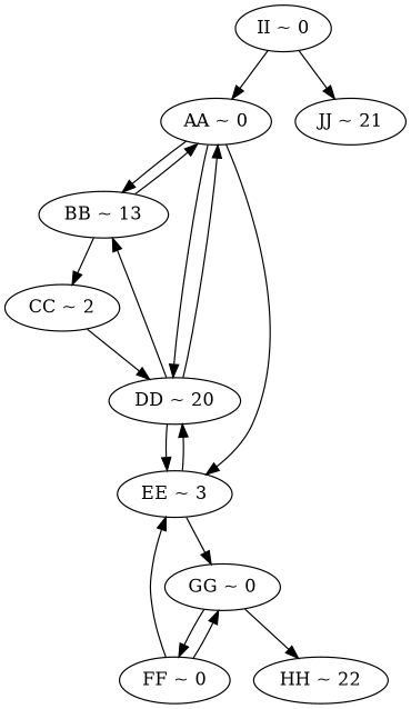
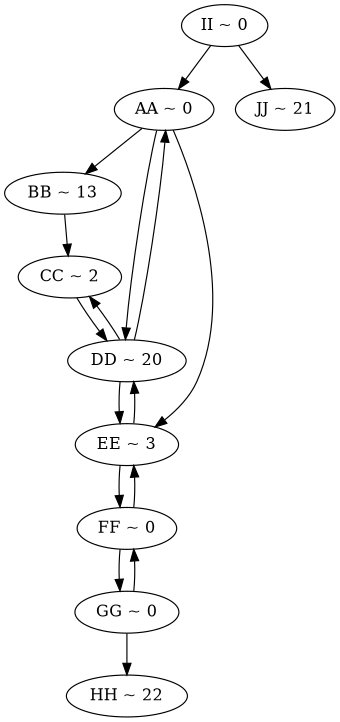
  digraph {
    n1 [label="AA ~ 0"]
    n2 [label="BB ~ 13"]
    n3 [label="DD ~ 20"]
    n4 [label="EE ~ 3"]
    n5 [label="CC ~ 2"]
    n6 [label="II ~ 0"]
    n7 [label="JJ ~ 21"]
    n8 [label="FF ~ 0"]
    n9 [label="GG ~ 0"]
    n10 [label="HH ~ 22"]
    n1 -> n2
    n1 -> n3
    n1 -> n4
-   n2 -> n1
    n2 -> n5
    n3 -> n1
    n3 -> n4
-   n3 -> n2
+   n3 -> n5
    n4 -> n3
-   n4 -> n9
+   n4 -> n8
    n5 -> n3
    n6 -> n1
    n6 -> n7
    n8 -> n4
    n8 -> n9
    n9 -> n8
    n9 -> n10
  }
